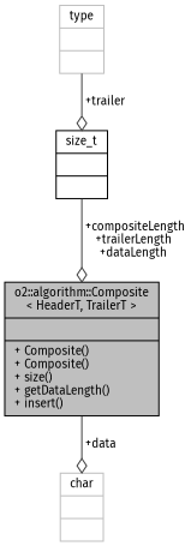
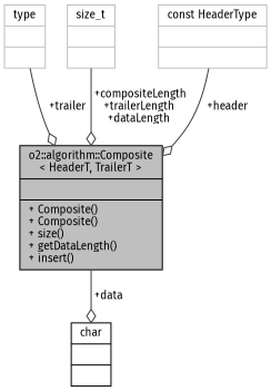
  digraph {
    fontname="Fira Sans"
    node [color=grey75 fontname="Fira Sans" fontsize=10 shape=record]
    edge [arrowhead=odiamond color=grey25 fontname="Fira Sans" fontsize=10 labelfontname=Helvetica labelfontsize=10 style=solid]
    n1 [color=black fillcolor=grey75 fontcolor=black height=0.2 label="{o2::algorithm::Composite\l\< HeaderT, TrailerT \>\n||+ Composite()\l+ Composite()\l+ size()\l+ getDataLength()\l+ insert()\l}" style=filled width=0.4]
-   n2 [height=0.2 label="{char\n||}" width=0.4]
+   n2 [color=black height=0.2 label="{char\n||}" width=0.4]
    n3 [height=0.2 label="{type\n||}" width=0.4]
-   n4 [color=black height=0.2 label="{size_t\n||}" width=0.4]
+   n4 [height=0.2 label="{size_t\n||}" width=0.4]
+   n5 [height=0.2 label="{const HeaderType\n||}" width=0.4]
    n1 -> n2 [label=" +data"]
-   n3 -> n4 [label=" +trailer"]
+   n3 -> n1 [label=" +trailer"]
    n4 -> n1 [label=" +compositeLength\n+trailerLength\n+dataLength"]
+   n5 -> n1 [label=" +header"]
  }
